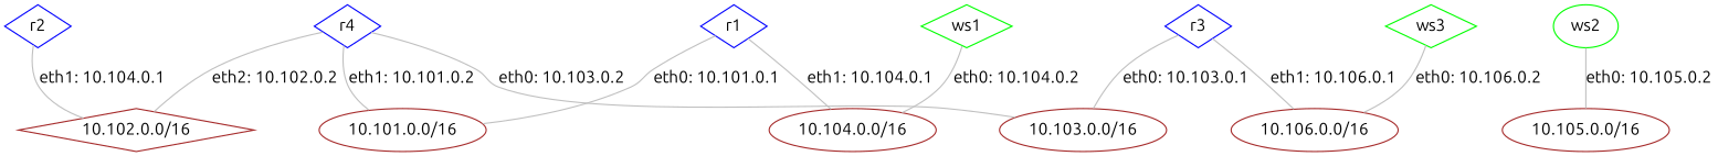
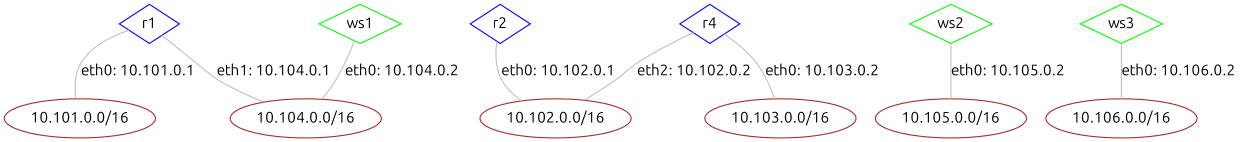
  graph {
    fontname=Ubuntu
    node [color=brown fontname=Ubuntu shape=diamond]
    edge [color=gray fontname=Ubuntu]
    r1 [color=blue]
    n2 [label="10.101.0.0/16" shape=ellipse]
    n3 [label="10.104.0.0/16" shape=ellipse]
    r2 [color=blue]
-   n5 [label="10.102.0.0/16"]
+   n5 [label="10.102.0.0/16" shape=ellipse]
    n6 [label="10.105.0.0/16" shape=ellipse]
-   r3 [color=blue]
    n8 [label="10.103.0.0/16" shape=ellipse]
    n9 [label="10.106.0.0/16" shape=ellipse]
    r4 [color=blue]
    ws1 [color=green]
-   ws2 [color=green shape=ellipse]
+   ws2 [color=green]
    ws3 [color=green]
    r1 -- n2 [label="eth0: 10.101.0.1"]
    r1 -- n3 [label="eth1: 10.104.0.1"]
-   r2 -- n5 [label="eth1: 10.104.0.1"]
-   r3 -- n8 [label="eth0: 10.103.0.1"]
-   r3 -- n9 [label="eth1: 10.106.0.1"]
-   r4 -- n2 [label="eth1: 10.101.0.2"]
+   r2 -- n5 [label="eth0: 10.102.0.1"]
    r4 -- n5 [label="eth2: 10.102.0.2"]
    r4 -- n8 [label="eth0: 10.103.0.2"]
    ws1 -- n3 [label="eth0: 10.104.0.2"]
    ws2 -- n6 [label="eth0: 10.105.0.2"]
    ws3 -- n9 [label="eth0: 10.106.0.2"]
  }
